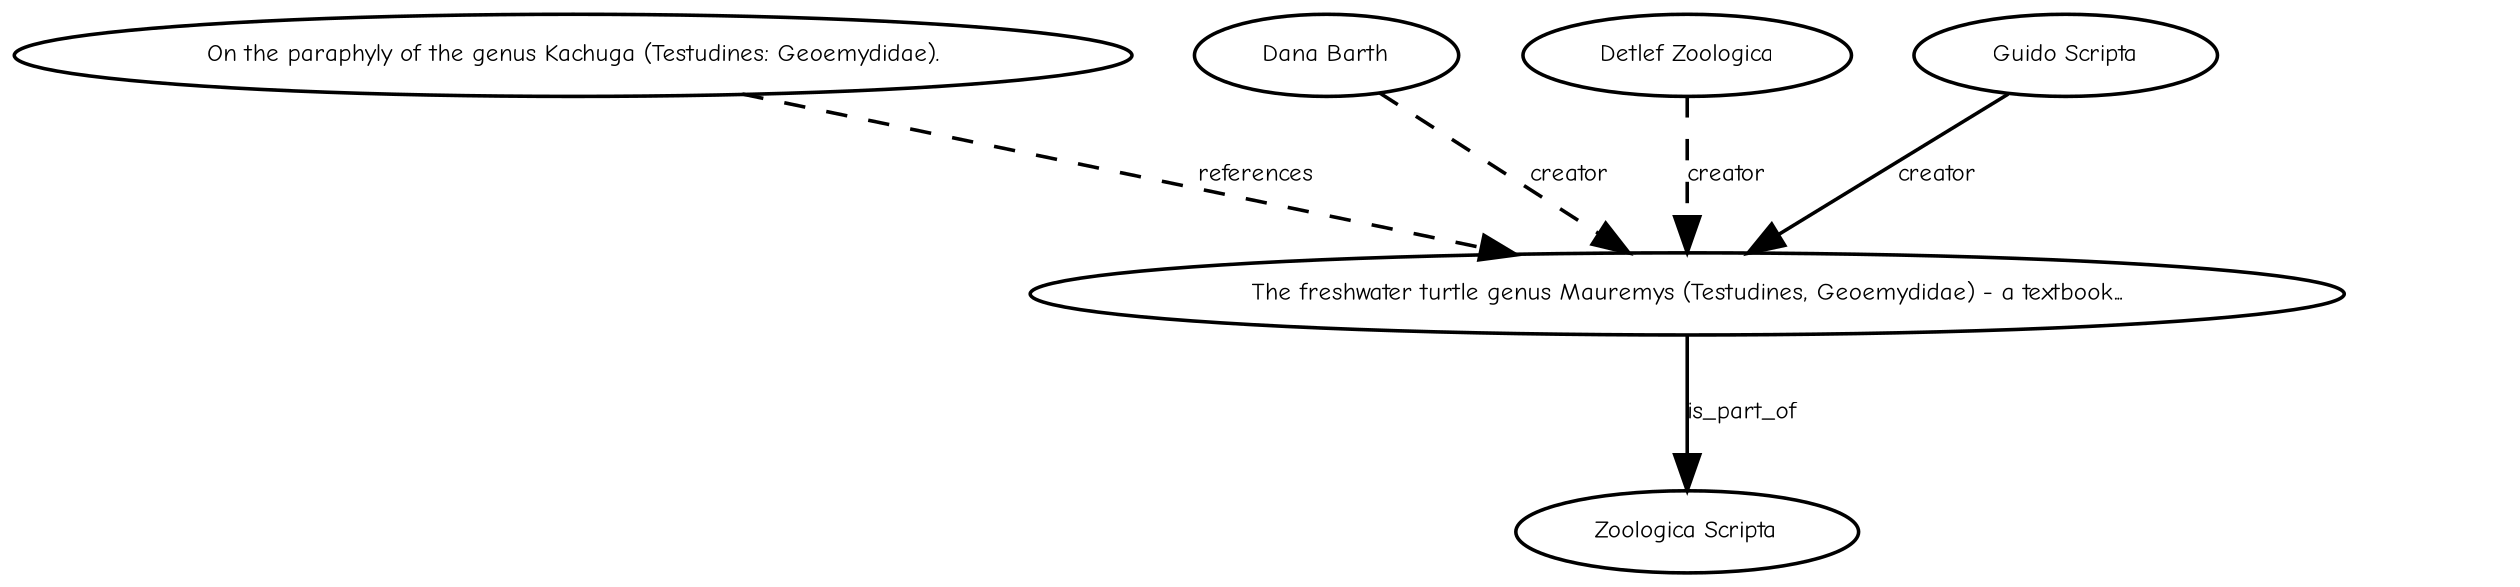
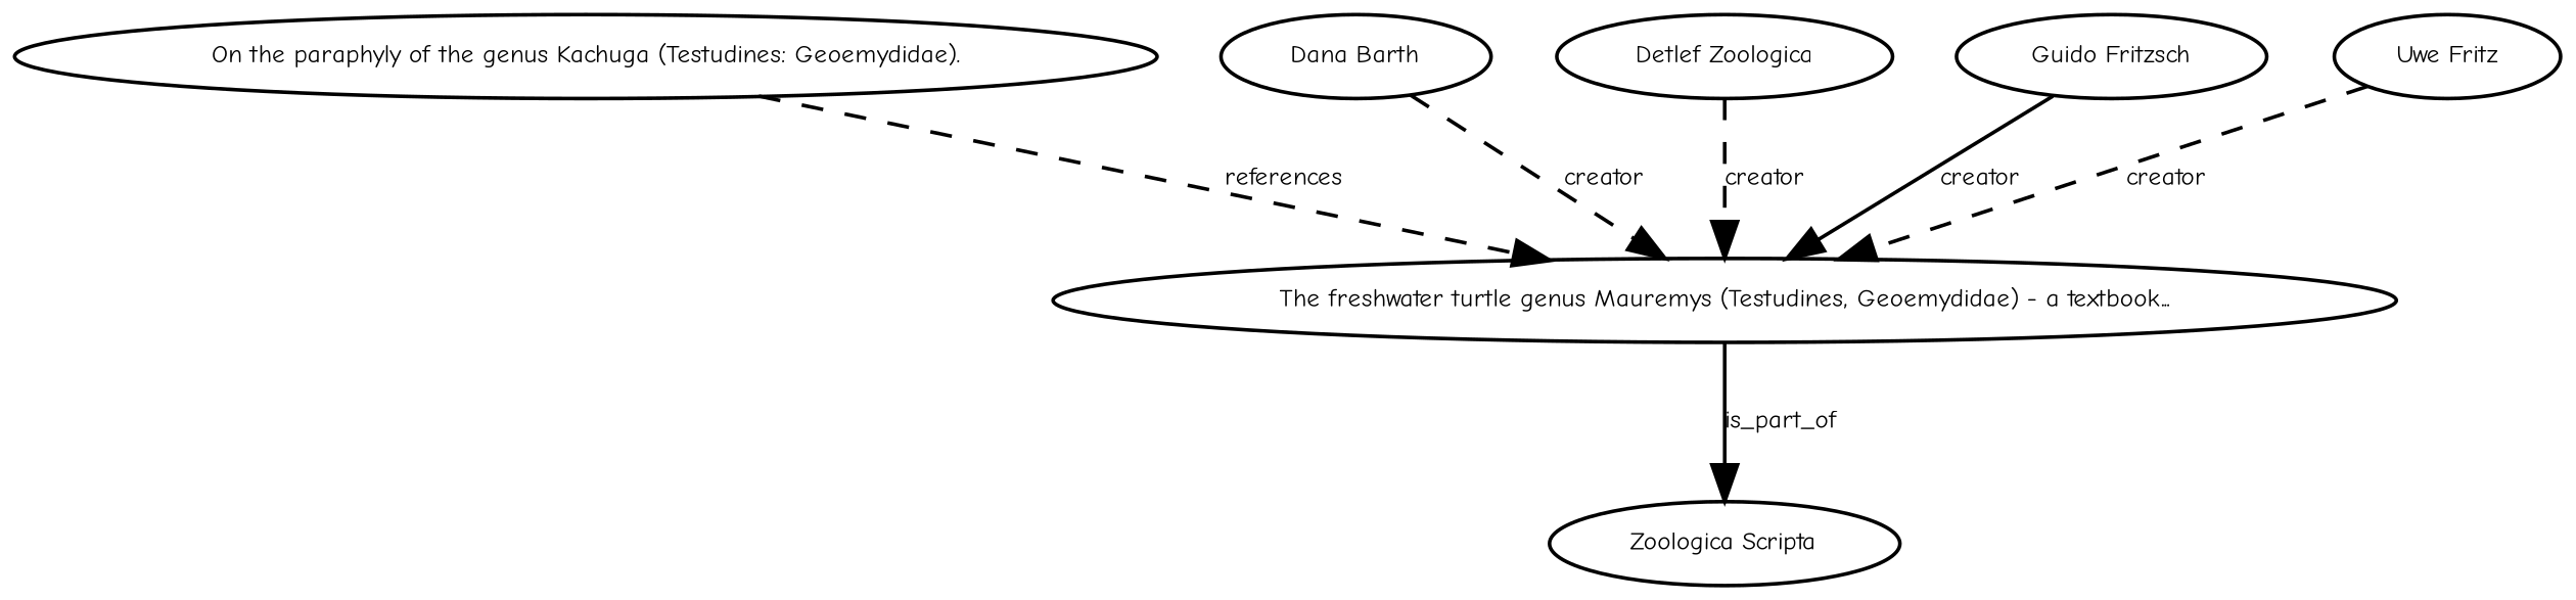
  digraph {
    fontname="Comic Neue"
    node [fontname="Comic Neue" fontsize=7]
    edge [fontname="Comic Neue" fontsize=7 style=dashed]
    n1 [height=0.27433100247 label="The freshwater turtle genus Mauremys (Testudines, Geoemydidae) - a textbook..." width=0.27433100247]
    n2 [height=0.27433100247 label="Zoologica Scripta" width=0.27433100247]
    n3 [height=0.27433100247 label="On the paraphyly of the genus Kachuga (Testudines: Geoemydidae)." width=0.27433100247]
    n4 [height=0.27433100247 label="Dana Barth" width=0.27433100247]
    n5 [height=0.27433100247 label="Detlef Zoologica" width=0.27433100247]
-   n6 [height=0.27433100247 label="Guido Scripta" width=0.27433100247]
+   n6 [height=0.27433100247 label="Guido Fritzsch" width=0.27433100247]
+   n7 [height=0.27433100247 label="Uwe Fritz" width=0.27433100247]
    n1 -> n2 [label=is_part_of style=solid]
    n3 -> n1 [label=references]
    n4 -> n1 [label=creator]
    n5 -> n1 [label=creator]
    n6 -> n1 [label=creator style=solid]
+   n7 -> n1 [label=creator]
  }
